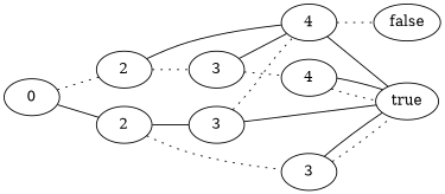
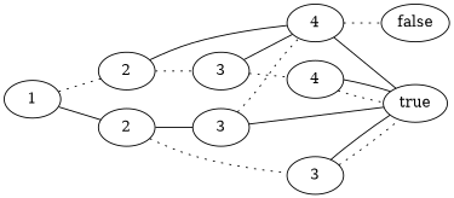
  graph {
    rankdir=LR
    edge [style=dotted]
-   n1 [label=0]
+   n1 [label=1]
    n2 [label=2]
    n3 [label=2]
    n4 [label=3]
    n5 [label=4]
    n6 [label=4]
    n7 [label=true]
    n8 [label=false]
    n9 [label=3]
    n10 [label=3]
    n1 -- n2
    n1 -- n3 [style=solid]
    n2 -- n4
    n2 -- n5 [style=solid]
    n3 -- n9
    n3 -- n10 [style=solid]
    n4 -- n5 [style=solid]
    n4 -- n6
    n5 -- n7 [style=solid]
    n5 -- n8
    n6 -- n7
    n6 -- n7 [style=solid]
    n9 -- n7
    n9 -- n7 [style=solid]
    n10 -- n5
    n10 -- n7 [style=solid]
  }
